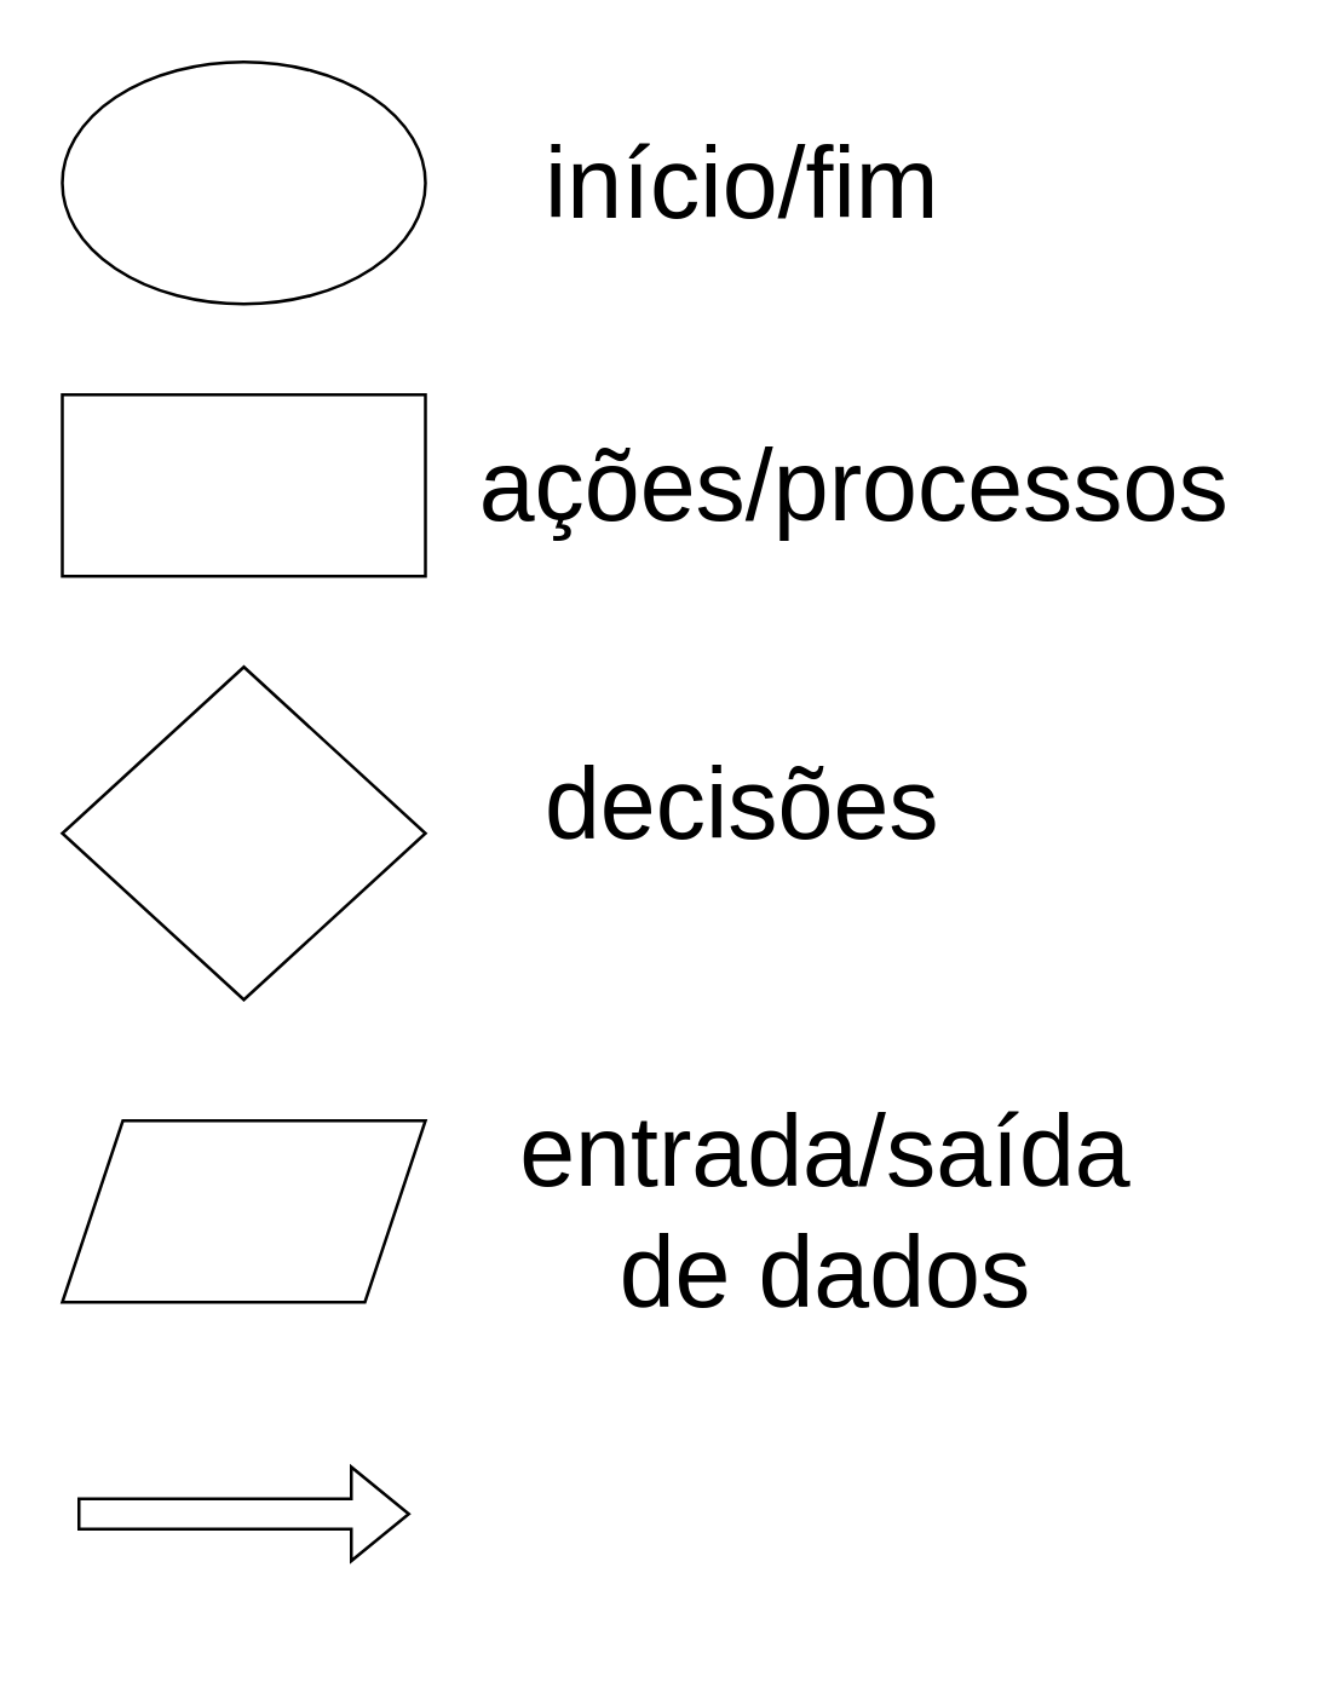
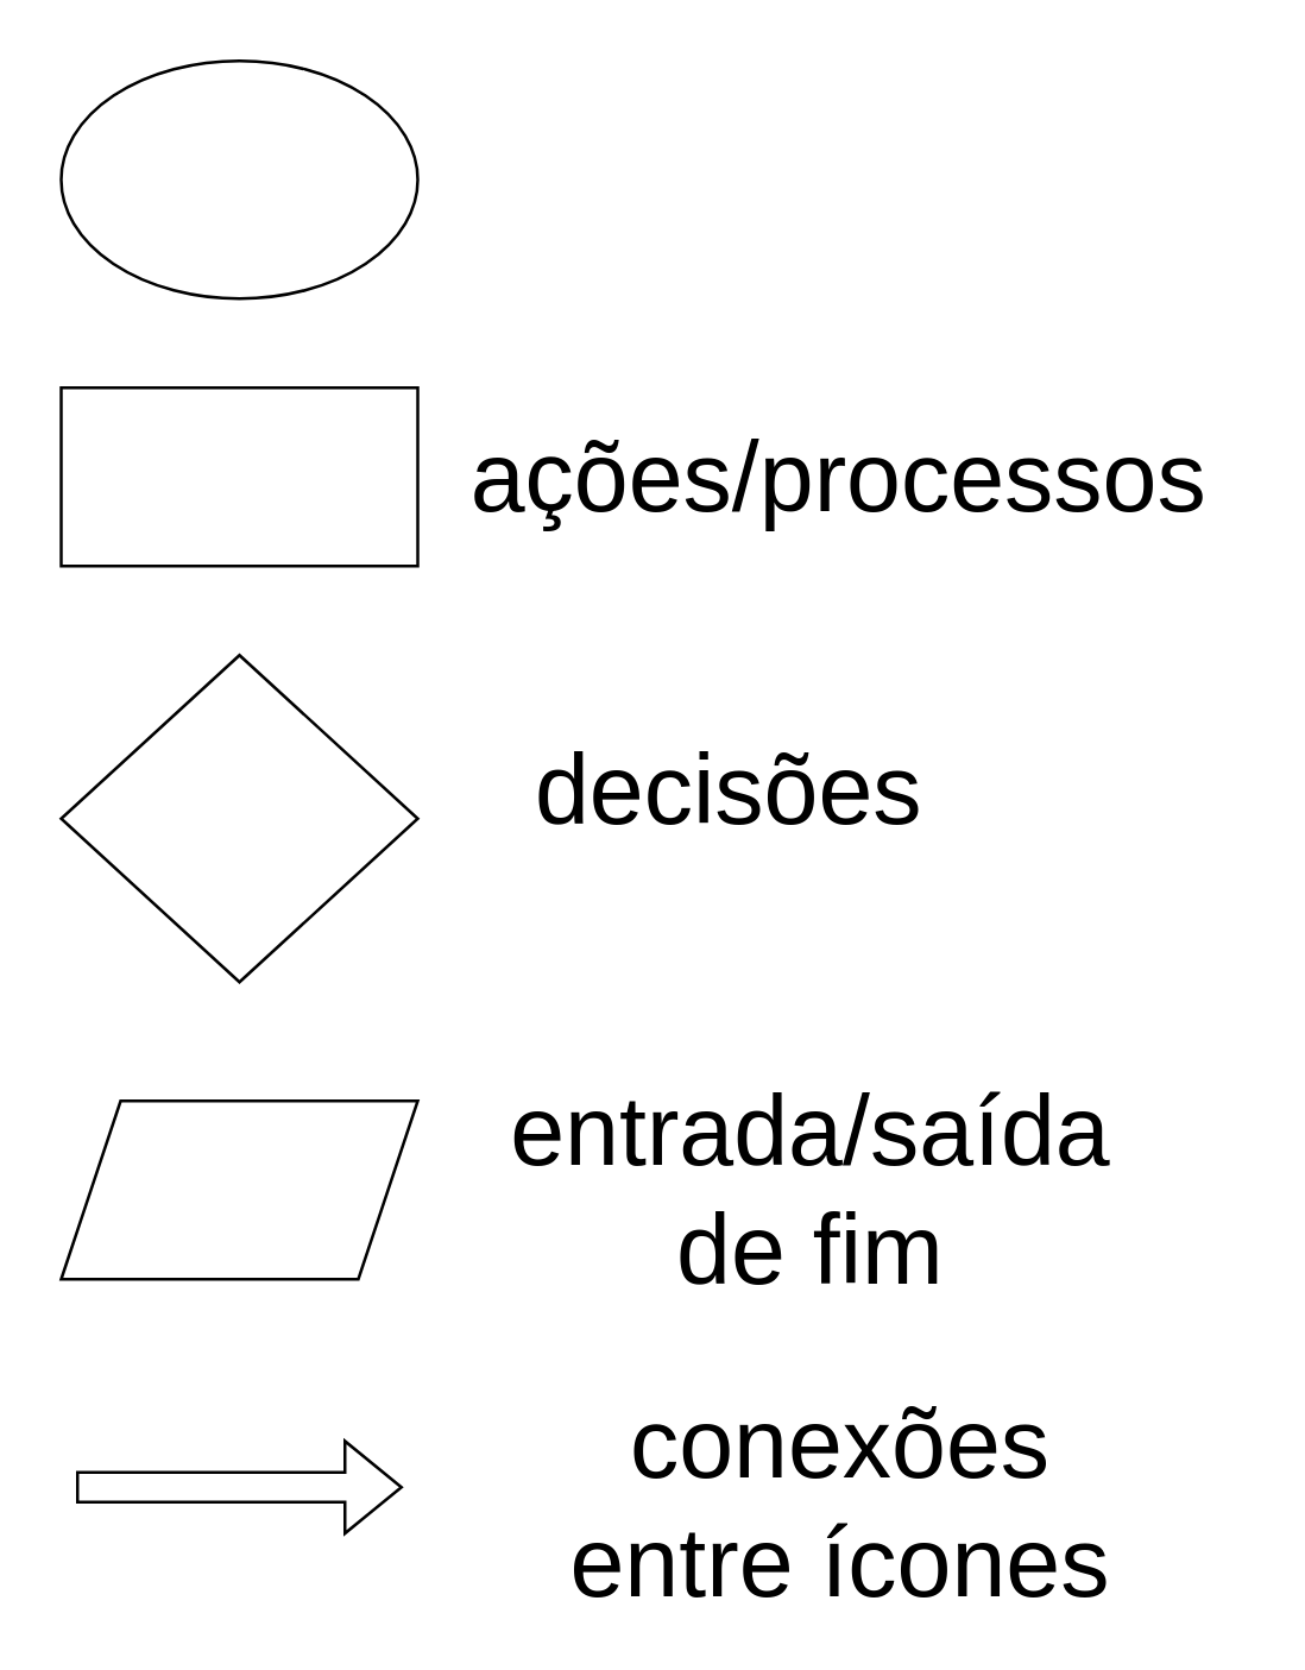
  <mxCell id="0" />
  <mxCell id="1" parent="0" />
  <mxCell id="2" value="" style="ellipse;whiteSpace=wrap;html=1;container=0;" parent="1" vertex="1"><mxGeometry x="20" y="20" width="120" height="80" as="geometry" /></mxCell>
- <mxCell id="3" value="início/fim" style="text;strokeColor=none;align=center;fillColor=none;html=1;verticalAlign=middle;whiteSpace=wrap;rounded=0;fontSize=33;container=0;" parent="1" vertex="1"><mxGeometry x="160" y="45" width="170" height="30" as="geometry" /></mxCell>
  <mxCell id="4" value="" style="rounded=0;whiteSpace=wrap;html=1;" parent="1" vertex="1"><mxGeometry x="20" y="130" width="120" height="60" as="geometry" /></mxCell>
  <mxCell id="5" value="ações/processos" style="text;strokeColor=none;align=center;fillColor=none;html=1;verticalAlign=middle;whiteSpace=wrap;rounded=0;fontSize=33;container=0;" parent="1" vertex="1"><mxGeometry x="147" y="145" width="270" height="30" as="geometry" /></mxCell>
  <mxCell id="6" value="" style="rhombus;whiteSpace=wrap;html=1;" parent="1" vertex="1"><mxGeometry x="20" y="220" width="120" height="110" as="geometry" /></mxCell>
  <mxCell id="7" value="decisões" style="text;strokeColor=none;align=center;fillColor=none;html=1;verticalAlign=middle;whiteSpace=wrap;rounded=0;fontSize=33;container=0;" parent="1" vertex="1"><mxGeometry x="165" y="250" width="160" height="30" as="geometry" /></mxCell>
  <mxCell id="8" value="" style="shape=parallelogram;perimeter=parallelogramPerimeter;whiteSpace=wrap;html=1;fixedSize=1;" parent="1" vertex="1"><mxGeometry x="20" y="370" width="120" height="60" as="geometry" /></mxCell>
- <mxCell id="9" value="entrada/saída&lt;div&gt;de dados&lt;/div&gt;" style="text;strokeColor=none;align=center;fillColor=none;html=1;verticalAlign=middle;whiteSpace=wrap;rounded=0;fontSize=33;container=0;" parent="1" vertex="1"><mxGeometry x="160" y="365" width="225" height="70" as="geometry" /></mxCell>
+ <mxCell id="9" value="entrada/saída&lt;div&gt;de fim&lt;/div&gt;" style="text;strokeColor=none;align=center;fillColor=none;html=1;verticalAlign=middle;whiteSpace=wrap;rounded=0;fontSize=33;container=0;" parent="1" vertex="1"><mxGeometry x="160" y="365" width="225" height="70" as="geometry" /></mxCell>
  <mxCell id="10" value="" style="shape=flexArrow;endArrow=classic;html=1;rounded=0;" parent="1" edge="1"><mxGeometry width="50" height="50" relative="1" as="geometry"><mxPoint x="25" y="500" as="sourcePoint" /><mxPoint x="135" y="500" as="targetPoint" /></mxGeometry></mxCell>
+ <mxCell id="11" value="conexões entre ícones" style="text;strokeColor=none;align=center;fillColor=none;html=1;verticalAlign=middle;whiteSpace=wrap;rounded=0;fontSize=33;container=0;" parent="1" vertex="1"><mxGeometry x="169.5" y="470" width="225" height="70" as="geometry" /></mxCell>
